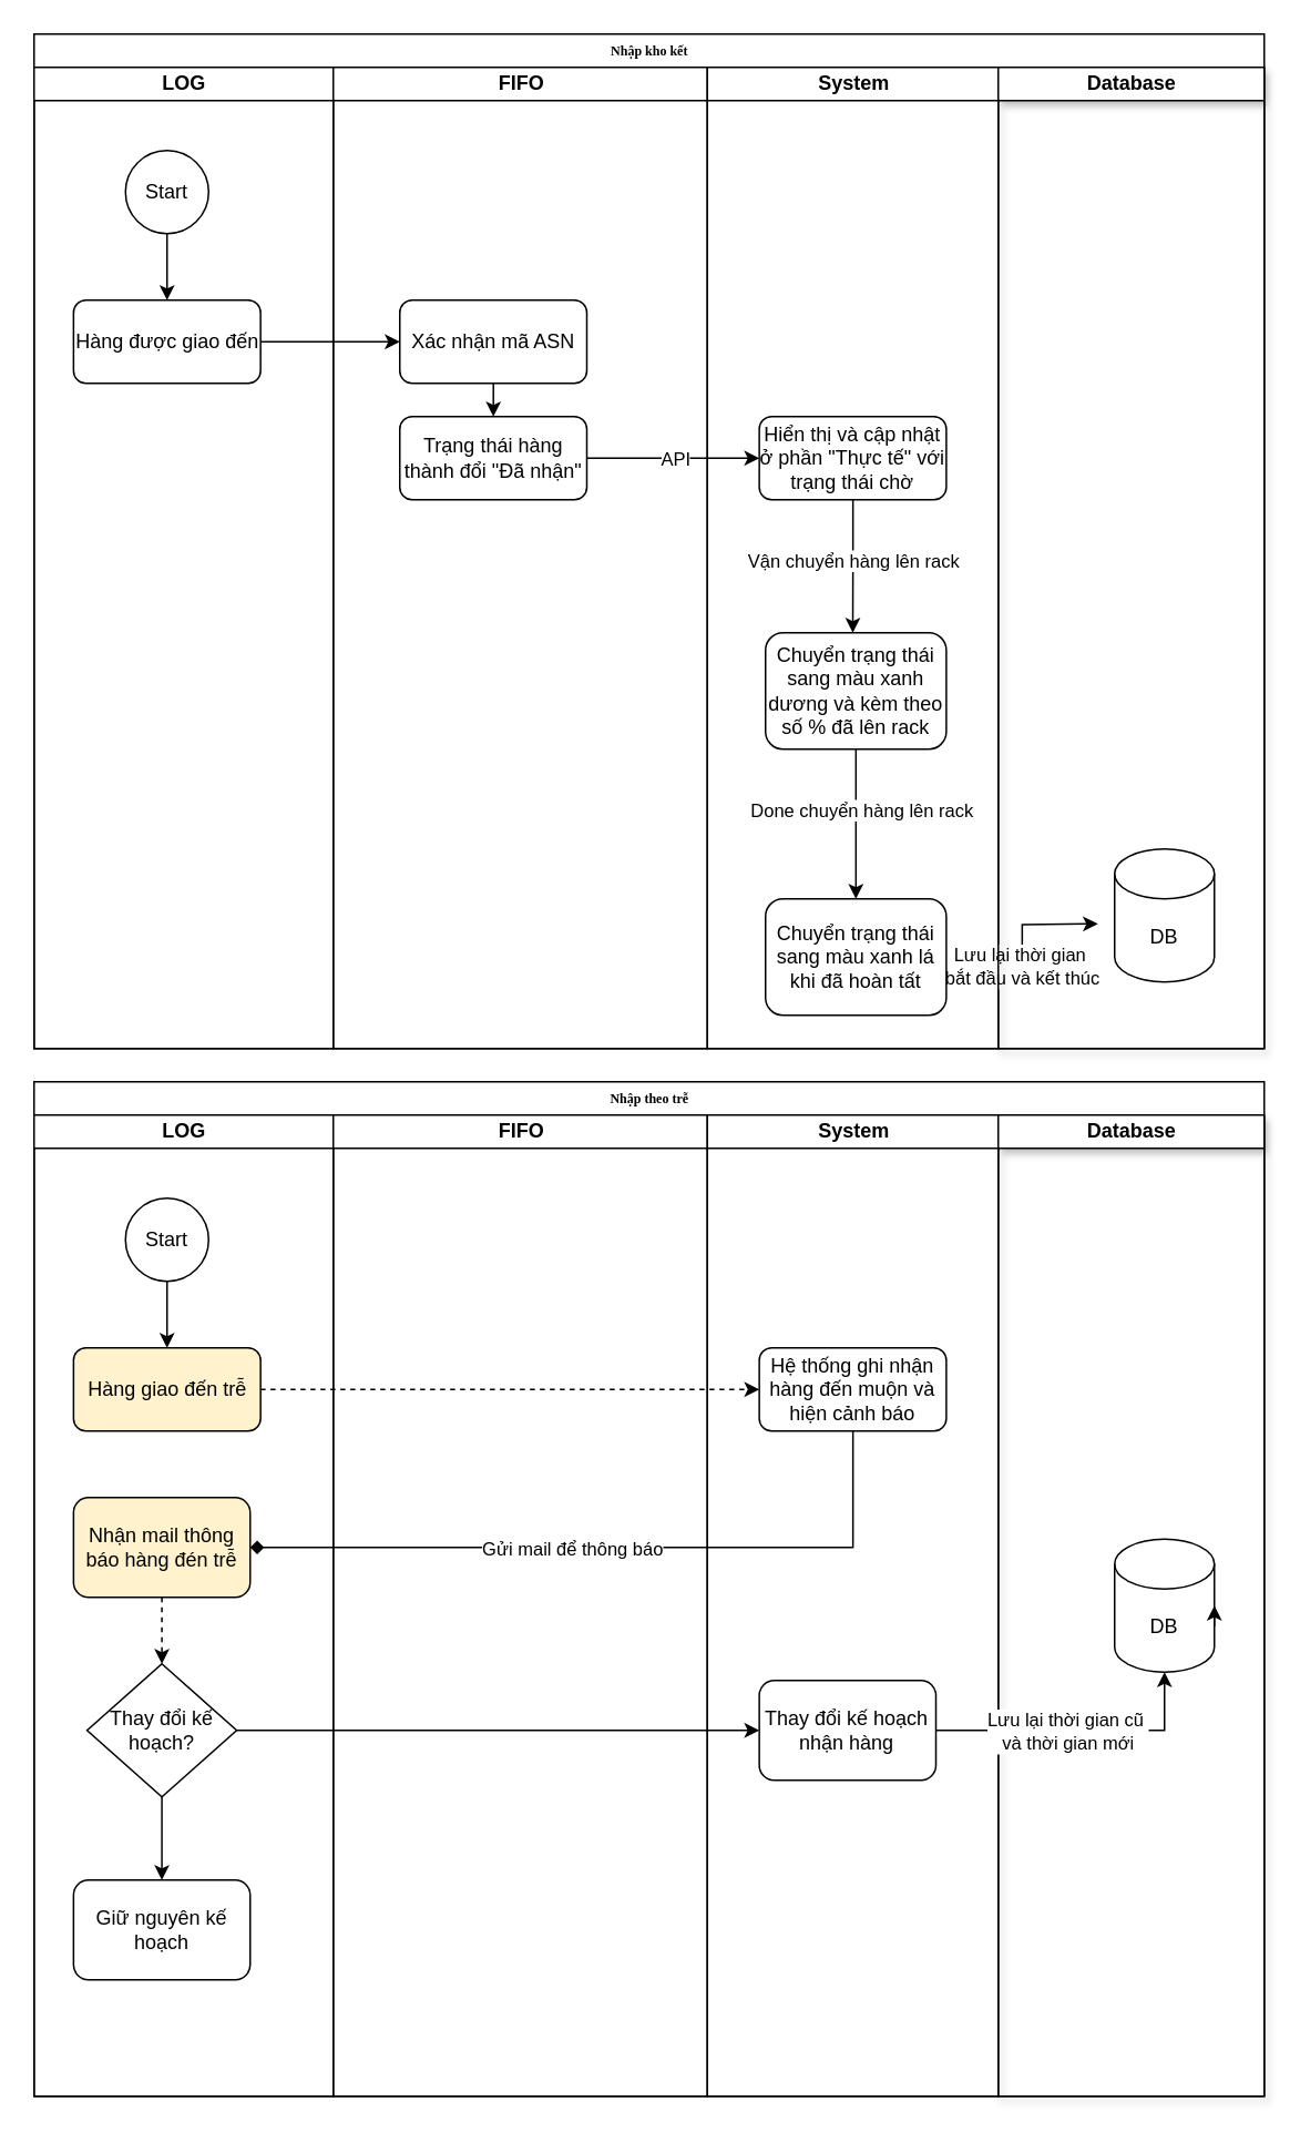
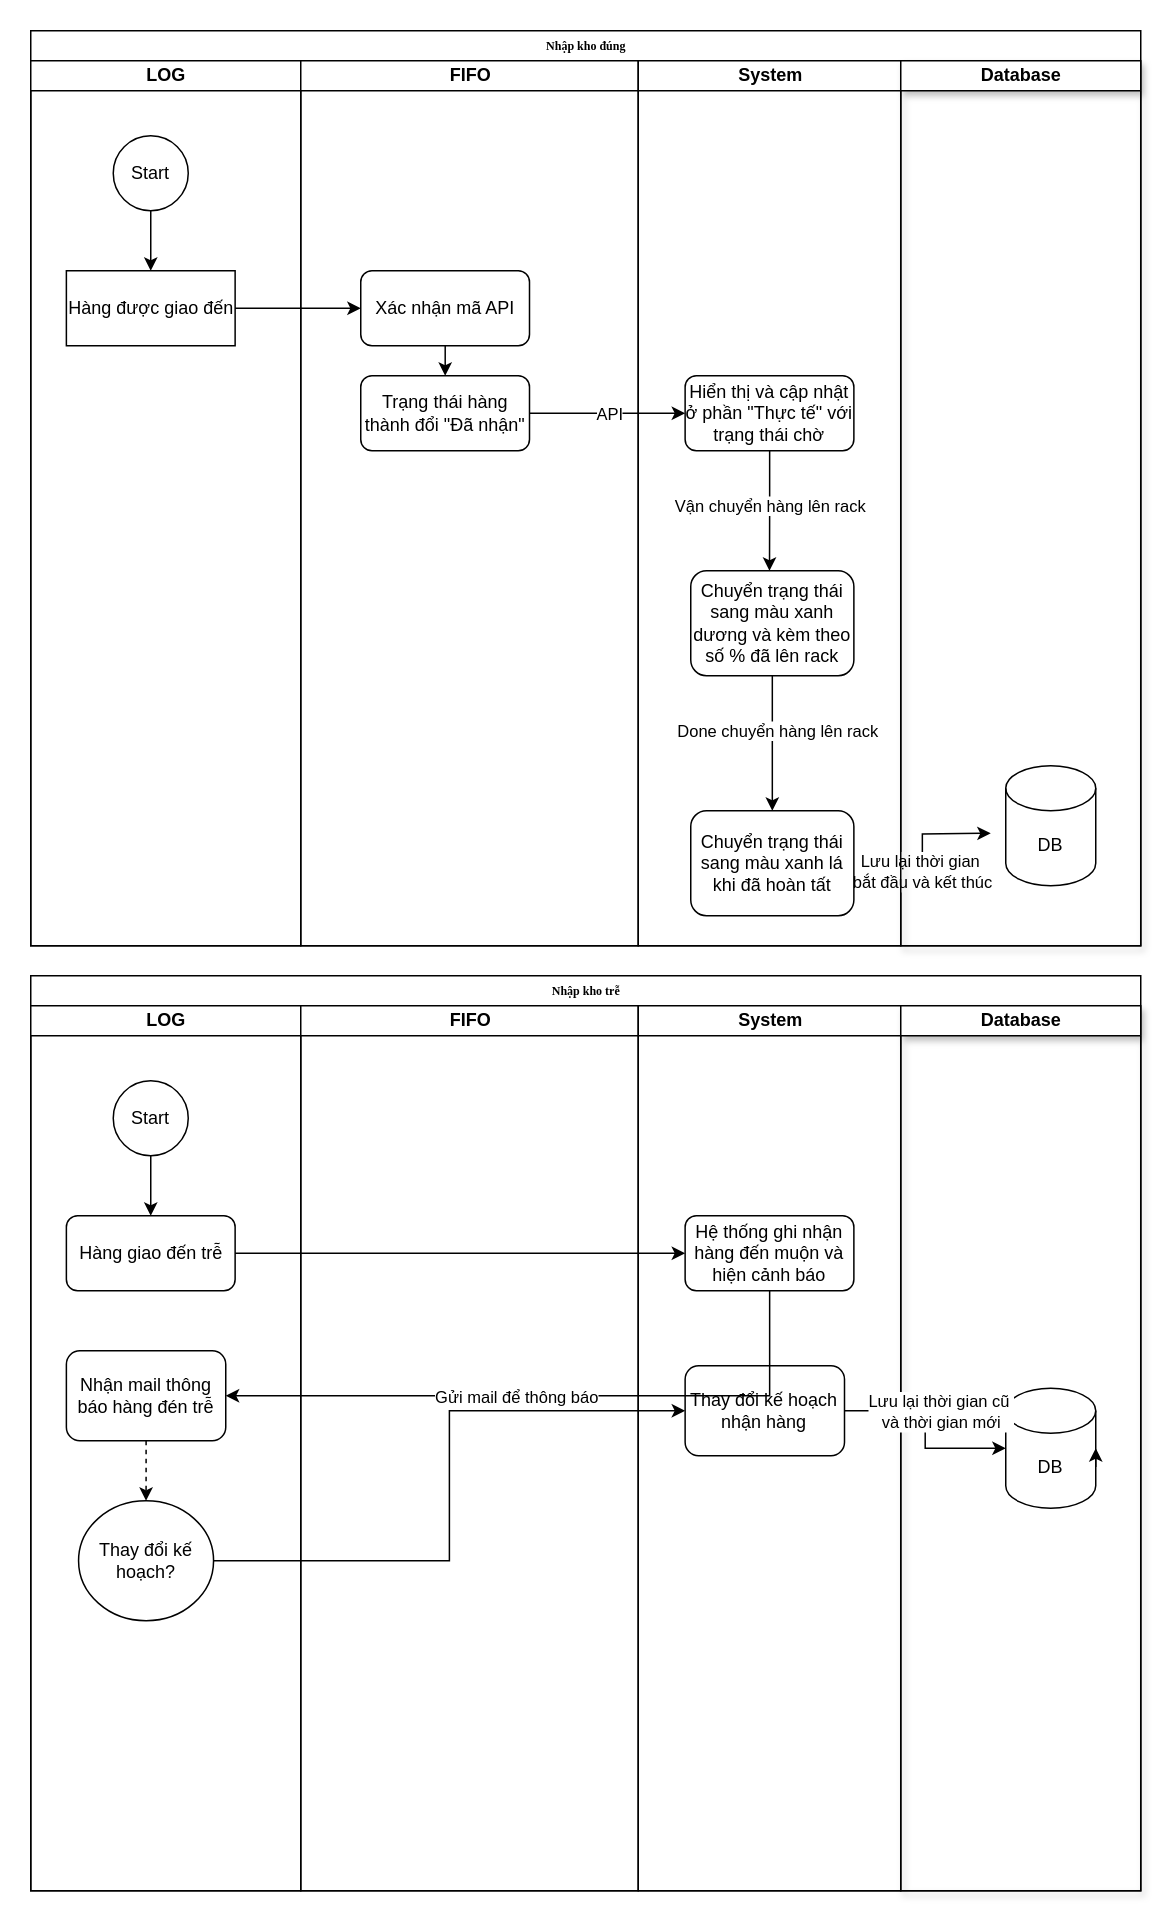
  <mxCell id="0" />
  <mxCell id="1" parent="0" />
- <mxCell id="2" value="Nhập kho kết" style="swimlane;html=1;childLayout=stackLayout;startSize=20;rounded=0;shadow=0;labelBackgroundColor=none;strokeWidth=1;fontFamily=Verdana;fontSize=8;align=center;" parent="1" vertex="1"><mxGeometry x="20" y="20" width="740" height="610" as="geometry" /></mxCell>
+ <mxCell id="2" value="Nhập kho đúng" style="swimlane;html=1;childLayout=stackLayout;startSize=20;rounded=0;shadow=0;labelBackgroundColor=none;strokeWidth=1;fontFamily=Verdana;fontSize=8;align=center;" parent="1" vertex="1"><mxGeometry x="20" y="20" width="740" height="610" as="geometry" /></mxCell>
  <mxCell id="3" value="LOG" style="swimlane;html=1;startSize=20;" parent="2" vertex="1"><mxGeometry y="20" width="180" height="590" as="geometry" /></mxCell>
  <mxCell id="4" style="edgeStyle=orthogonalEdgeStyle;rounded=0;orthogonalLoop=1;jettySize=auto;html=1;exitX=0.5;exitY=1;exitDx=0;exitDy=0;entryX=0.5;entryY=0;entryDx=0;entryDy=0;" edge="1" parent="3" source="5" target="6"><mxGeometry relative="1" as="geometry" /></mxCell>
  <mxCell id="5" value="Start" style="ellipse;whiteSpace=wrap;html=1;aspect=fixed;" vertex="1" parent="3"><mxGeometry x="55" y="50" width="50" height="50" as="geometry" /></mxCell>
- <mxCell id="6" value="Hàng được giao đến" style="rounded=1;whiteSpace=wrap;html=1;" vertex="1" parent="3"><mxGeometry x="23.75" y="140" width="112.5" height="50" as="geometry" /></mxCell>
+ <mxCell id="6" value="Hàng được giao đến" style="whiteSpace=wrap;html=1;rounded=0;" vertex="1" parent="3"><mxGeometry x="23.75" y="140" width="112.5" height="50" as="geometry" /></mxCell>
  <mxCell id="7" value="FIFO" style="swimlane;html=1;startSize=20;" parent="2" vertex="1"><mxGeometry x="180" y="20" width="225" height="590" as="geometry" /></mxCell>
  <mxCell id="8" style="edgeStyle=orthogonalEdgeStyle;rounded=0;orthogonalLoop=1;jettySize=auto;html=1;entryX=0.5;entryY=0;entryDx=0;entryDy=0;" edge="1" parent="7" source="9" target="10"><mxGeometry relative="1" as="geometry" /></mxCell>
- <mxCell id="9" value="Xác nhận mã ASN" style="rounded=1;whiteSpace=wrap;html=1;" vertex="1" parent="7"><mxGeometry x="40" y="140" width="112.5" height="50" as="geometry" /></mxCell>
+ <mxCell id="9" value="Xác nhận mã API" style="rounded=1;whiteSpace=wrap;html=1;" vertex="1" parent="7"><mxGeometry x="40" y="140" width="112.5" height="50" as="geometry" /></mxCell>
  <mxCell id="10" value="Trạng thái hàng thành đổi &quot;Đã nhận&quot;" style="rounded=1;whiteSpace=wrap;html=1;" vertex="1" parent="7"><mxGeometry x="40" y="210" width="112.5" height="50" as="geometry" /></mxCell>
  <mxCell id="11" style="edgeStyle=orthogonalEdgeStyle;rounded=0;orthogonalLoop=1;jettySize=auto;html=1;entryX=0;entryY=0.5;entryDx=0;entryDy=0;" edge="1" parent="2" source="6" target="9"><mxGeometry relative="1" as="geometry" /></mxCell>
  <mxCell id="12" value="System" style="swimlane;html=1;startSize=20;" parent="2" vertex="1"><mxGeometry x="405" y="20" width="175" height="590" as="geometry" /></mxCell>
  <mxCell id="13" style="edgeStyle=orthogonalEdgeStyle;rounded=0;orthogonalLoop=1;jettySize=auto;html=1;" edge="1" parent="12" source="15"><mxGeometry relative="1" as="geometry"><mxPoint x="87.5" y="340" as="targetPoint" /></mxGeometry></mxCell>
  <mxCell id="14" value="Vận chuyển hàng lên rack" style="edgeLabel;html=1;align=center;verticalAlign=middle;resizable=0;points=[];" vertex="1" connectable="0" parent="13"><mxGeometry x="-0.102" relative="1" as="geometry"><mxPoint as="offset" /></mxGeometry></mxCell>
  <mxCell id="15" value="Hiển thị và cập nhật ở phần &quot;Thực tế&quot; với trạng thái chờ" style="rounded=1;whiteSpace=wrap;html=1;" vertex="1" parent="12"><mxGeometry x="31.25" y="210" width="112.5" height="50" as="geometry" /></mxCell>
  <mxCell id="16" style="edgeStyle=orthogonalEdgeStyle;rounded=0;orthogonalLoop=1;jettySize=auto;html=1;" edge="1" parent="12" source="18" target="21"><mxGeometry relative="1" as="geometry" /></mxCell>
  <mxCell id="17" value="Done chuyển hàng lên rack" style="edgeLabel;html=1;align=center;verticalAlign=middle;resizable=0;points=[];" vertex="1" connectable="0" parent="16"><mxGeometry x="-0.204" y="3" relative="1" as="geometry"><mxPoint as="offset" /></mxGeometry></mxCell>
  <mxCell id="18" value="Chuyển trạng thái sang màu xanh dương và kèm theo số % đã lên rack" style="rounded=1;whiteSpace=wrap;html=1;" vertex="1" parent="12"><mxGeometry x="35" y="340" width="108.75" height="70" as="geometry" /></mxCell>
  <mxCell id="19" style="edgeStyle=orthogonalEdgeStyle;rounded=0;orthogonalLoop=1;jettySize=auto;html=1;" edge="1" parent="12" source="21"><mxGeometry relative="1" as="geometry"><mxPoint x="235" y="515" as="targetPoint" /></mxGeometry></mxCell>
  <mxCell id="20" value="Lưu lại thời gian&lt;div&gt;&amp;nbsp;bắt đầu và kết thúc&lt;/div&gt;" style="edgeLabel;html=1;align=center;verticalAlign=middle;resizable=0;points=[];" vertex="1" connectable="0" parent="19"><mxGeometry x="0.218" relative="1" as="geometry"><mxPoint x="-4" y="25" as="offset" /></mxGeometry></mxCell>
  <mxCell id="21" value="Chuyển trạng thái sang màu xanh lá khi đã hoàn tất" style="rounded=1;whiteSpace=wrap;html=1;" vertex="1" parent="12"><mxGeometry x="35" y="500" width="108.75" height="70" as="geometry" /></mxCell>
  <mxCell id="22" value="Database" style="swimlane;html=1;startSize=20;shadow=1;" parent="2" vertex="1"><mxGeometry x="580" y="20" width="160" height="590" as="geometry" /></mxCell>
  <mxCell id="23" value="DB" style="shape=cylinder3;whiteSpace=wrap;html=1;boundedLbl=1;backgroundOutline=1;size=15;" vertex="1" parent="22"><mxGeometry x="70" y="470" width="60" height="80" as="geometry" /></mxCell>
  <mxCell id="24" style="edgeStyle=orthogonalEdgeStyle;rounded=0;orthogonalLoop=1;jettySize=auto;html=1;entryX=0;entryY=0.5;entryDx=0;entryDy=0;" edge="1" parent="2" source="10" target="15"><mxGeometry relative="1" as="geometry"><mxPoint x="360" y="255.0" as="targetPoint" /></mxGeometry></mxCell>
  <mxCell id="25" value="API" style="edgeLabel;html=1;align=center;verticalAlign=middle;resizable=0;points=[];" vertex="1" connectable="0" parent="24"><mxGeometry x="-0.524" y="-1" relative="1" as="geometry"><mxPoint x="28" y="-1" as="offset" /></mxGeometry></mxCell>
- <mxCell id="26" value="Nhập theo trễ" style="swimlane;html=1;childLayout=stackLayout;startSize=20;rounded=0;shadow=0;labelBackgroundColor=none;strokeWidth=1;fontFamily=Verdana;fontSize=8;align=center;" vertex="1" parent="1"><mxGeometry x="20" y="650" width="740" height="610" as="geometry" /></mxCell>
+ <mxCell id="26" value="Nhập kho trễ" style="swimlane;html=1;childLayout=stackLayout;startSize=20;rounded=0;shadow=0;labelBackgroundColor=none;strokeWidth=1;fontFamily=Verdana;fontSize=8;align=center;" vertex="1" parent="1"><mxGeometry x="20" y="650" width="740" height="610" as="geometry" /></mxCell>
  <mxCell id="27" value="LOG" style="swimlane;html=1;startSize=20;" vertex="1" parent="26"><mxGeometry y="20" width="180" height="590" as="geometry" /></mxCell>
  <mxCell id="28" style="edgeStyle=orthogonalEdgeStyle;rounded=0;orthogonalLoop=1;jettySize=auto;html=1;exitX=0.5;exitY=1;exitDx=0;exitDy=0;entryX=0.5;entryY=0;entryDx=0;entryDy=0;" edge="1" parent="27" source="29" target="30"><mxGeometry relative="1" as="geometry" /></mxCell>
  <mxCell id="29" value="Start" style="ellipse;whiteSpace=wrap;html=1;aspect=fixed;" vertex="1" parent="27"><mxGeometry x="55" y="50" width="50" height="50" as="geometry" /></mxCell>
- <mxCell id="30" value="Hàng giao đến trễ" style="rounded=1;whiteSpace=wrap;html=1;fillColor=#fff2cc;" vertex="1" parent="27"><mxGeometry x="23.75" y="140" width="112.5" height="50" as="geometry" /></mxCell>
+ <mxCell id="30" value="Hàng giao đến trễ" style="rounded=1;whiteSpace=wrap;html=1;" vertex="1" parent="27"><mxGeometry x="23.75" y="140" width="112.5" height="50" as="geometry" /></mxCell>
  <mxCell id="31" style="edgeStyle=orthogonalEdgeStyle;rounded=0;orthogonalLoop=1;jettySize=auto;html=1;dashed=1;" edge="1" parent="27" source="32" target="34"><mxGeometry relative="1" as="geometry" /></mxCell>
- <mxCell id="32" value="Nhận mail thông báo hàng đén trễ" style="rounded=1;whiteSpace=wrap;html=1;fillColor=#fff2cc;" vertex="1" parent="27"><mxGeometry x="23.75" y="230" width="106.25" height="60" as="geometry" /></mxCell>
- <mxCell id="33" style="edgeStyle=orthogonalEdgeStyle;rounded=0;orthogonalLoop=1;jettySize=auto;html=1;entryX=0.5;entryY=0;entryDx=0;entryDy=0;" edge="1" parent="27" source="34" target="35"><mxGeometry relative="1" as="geometry" /></mxCell>
- <mxCell id="34" value="Thay đổi kế hoạch?" style="rhombus;whiteSpace=wrap;html=1;" vertex="1" parent="27"><mxGeometry x="31.88" y="330" width="90" height="80" as="geometry" /></mxCell>
- <mxCell id="35" value="Giữ nguyên kế hoạch" style="rounded=1;whiteSpace=wrap;html=1;" vertex="1" parent="27"><mxGeometry x="23.75" y="460" width="106.25" height="60" as="geometry" /></mxCell>
+ <mxCell id="32" value="Nhận mail thông báo hàng đén trễ" style="rounded=1;whiteSpace=wrap;html=1;" vertex="1" parent="27"><mxGeometry x="23.75" y="230" width="106.25" height="60" as="geometry" /></mxCell>
+ <mxCell id="34" value="Thay đổi kế hoạch?" style="ellipse;whiteSpace=wrap;html=1;" vertex="1" parent="27"><mxGeometry x="31.88" y="330" width="90" height="80" as="geometry" /></mxCell>
  <mxCell id="36" value="FIFO" style="swimlane;html=1;startSize=20;" vertex="1" parent="26"><mxGeometry x="180" y="20" width="225" height="590" as="geometry" /></mxCell>
  <mxCell id="37" value="System" style="swimlane;html=1;startSize=20;" vertex="1" parent="26"><mxGeometry x="405" y="20" width="175" height="590" as="geometry" /></mxCell>
  <mxCell id="38" value="Hệ thống ghi nhận hàng đến muộn và hiện cảnh báo" style="rounded=1;whiteSpace=wrap;html=1;" vertex="1" parent="37"><mxGeometry x="31.25" y="140" width="112.5" height="50" as="geometry" /></mxCell>
- <mxCell id="39" value="Thay đổi kế hoạch nhận hàng" style="rounded=1;whiteSpace=wrap;html=1;" vertex="1" parent="37"><mxGeometry x="31.25" y="340" width="106.25" height="60" as="geometry" /></mxCell>
+ <mxCell id="39" value="Thay đổi kế hoạch nhận hàng" style="rounded=1;whiteSpace=wrap;html=1;" vertex="1" parent="37"><mxGeometry x="31.25" y="240" width="106.25" height="60" as="geometry" /></mxCell>
  <mxCell id="40" value="Database" style="swimlane;html=1;startSize=20;shadow=1;" vertex="1" parent="26"><mxGeometry x="580" y="20" width="160" height="590" as="geometry" /></mxCell>
  <mxCell id="41" value="DB" style="shape=cylinder3;whiteSpace=wrap;html=1;boundedLbl=1;backgroundOutline=1;size=15;" vertex="1" parent="40"><mxGeometry x="70" y="255" width="60" height="80" as="geometry" /></mxCell>
  <mxCell id="42" style="edgeStyle=orthogonalEdgeStyle;rounded=0;orthogonalLoop=1;jettySize=auto;html=1;exitX=1;exitY=0;exitDx=0;exitDy=52.5;exitPerimeter=0;entryX=1;entryY=0.5;entryDx=0;entryDy=0;entryPerimeter=0;" edge="1" parent="40" source="41" target="41"><mxGeometry relative="1" as="geometry" /></mxCell>
- <mxCell id="43" style="edgeStyle=orthogonalEdgeStyle;rounded=0;orthogonalLoop=1;jettySize=auto;html=1;dashed=1;" edge="1" parent="26" source="30" target="38"><mxGeometry relative="1" as="geometry" /></mxCell>
- <mxCell id="44" style="edgeStyle=orthogonalEdgeStyle;rounded=0;orthogonalLoop=1;jettySize=auto;html=1;entryX=1;entryY=0.5;entryDx=0;entryDy=0;endArrow=diamond;" edge="1" parent="26" source="38" target="32"><mxGeometry relative="1" as="geometry"><Array as="points"><mxPoint x="493" y="280" /></Array></mxGeometry></mxCell>
+ <mxCell id="43" style="edgeStyle=orthogonalEdgeStyle;rounded=0;orthogonalLoop=1;jettySize=auto;html=1;" edge="1" parent="26" source="30" target="38"><mxGeometry relative="1" as="geometry" /></mxCell>
+ <mxCell id="44" style="edgeStyle=orthogonalEdgeStyle;rounded=0;orthogonalLoop=1;jettySize=auto;html=1;entryX=1;entryY=0.5;entryDx=0;entryDy=0;" edge="1" parent="26" source="38" target="32"><mxGeometry relative="1" as="geometry"><Array as="points"><mxPoint x="493" y="280" /></Array></mxGeometry></mxCell>
  <mxCell id="45" value="Gửi mail để thông báo" style="edgeLabel;html=1;align=center;verticalAlign=middle;resizable=0;points=[];" vertex="1" connectable="0" parent="44"><mxGeometry x="0.103" relative="1" as="geometry"><mxPoint as="offset" /></mxGeometry></mxCell>
  <mxCell id="46" style="edgeStyle=orthogonalEdgeStyle;rounded=0;orthogonalLoop=1;jettySize=auto;html=1;entryX=0;entryY=0.5;entryDx=0;entryDy=0;" edge="1" parent="26" source="34" target="39"><mxGeometry relative="1" as="geometry" /></mxCell>
  <mxCell id="47" style="edgeStyle=orthogonalEdgeStyle;rounded=0;orthogonalLoop=1;jettySize=auto;html=1;" edge="1" parent="26" source="39" target="41"><mxGeometry relative="1" as="geometry" /></mxCell>
  <mxCell id="48" value="Lưu lại thời gian cũ&amp;nbsp;&lt;div&gt;và thời gian mới&lt;/div&gt;" style="edgeLabel;html=1;align=center;verticalAlign=middle;resizable=0;points=[];" vertex="1" connectable="0" parent="47"><mxGeometry x="-0.275" y="-3" relative="1" as="geometry"><mxPoint x="16" y="-3" as="offset" /></mxGeometry></mxCell>
